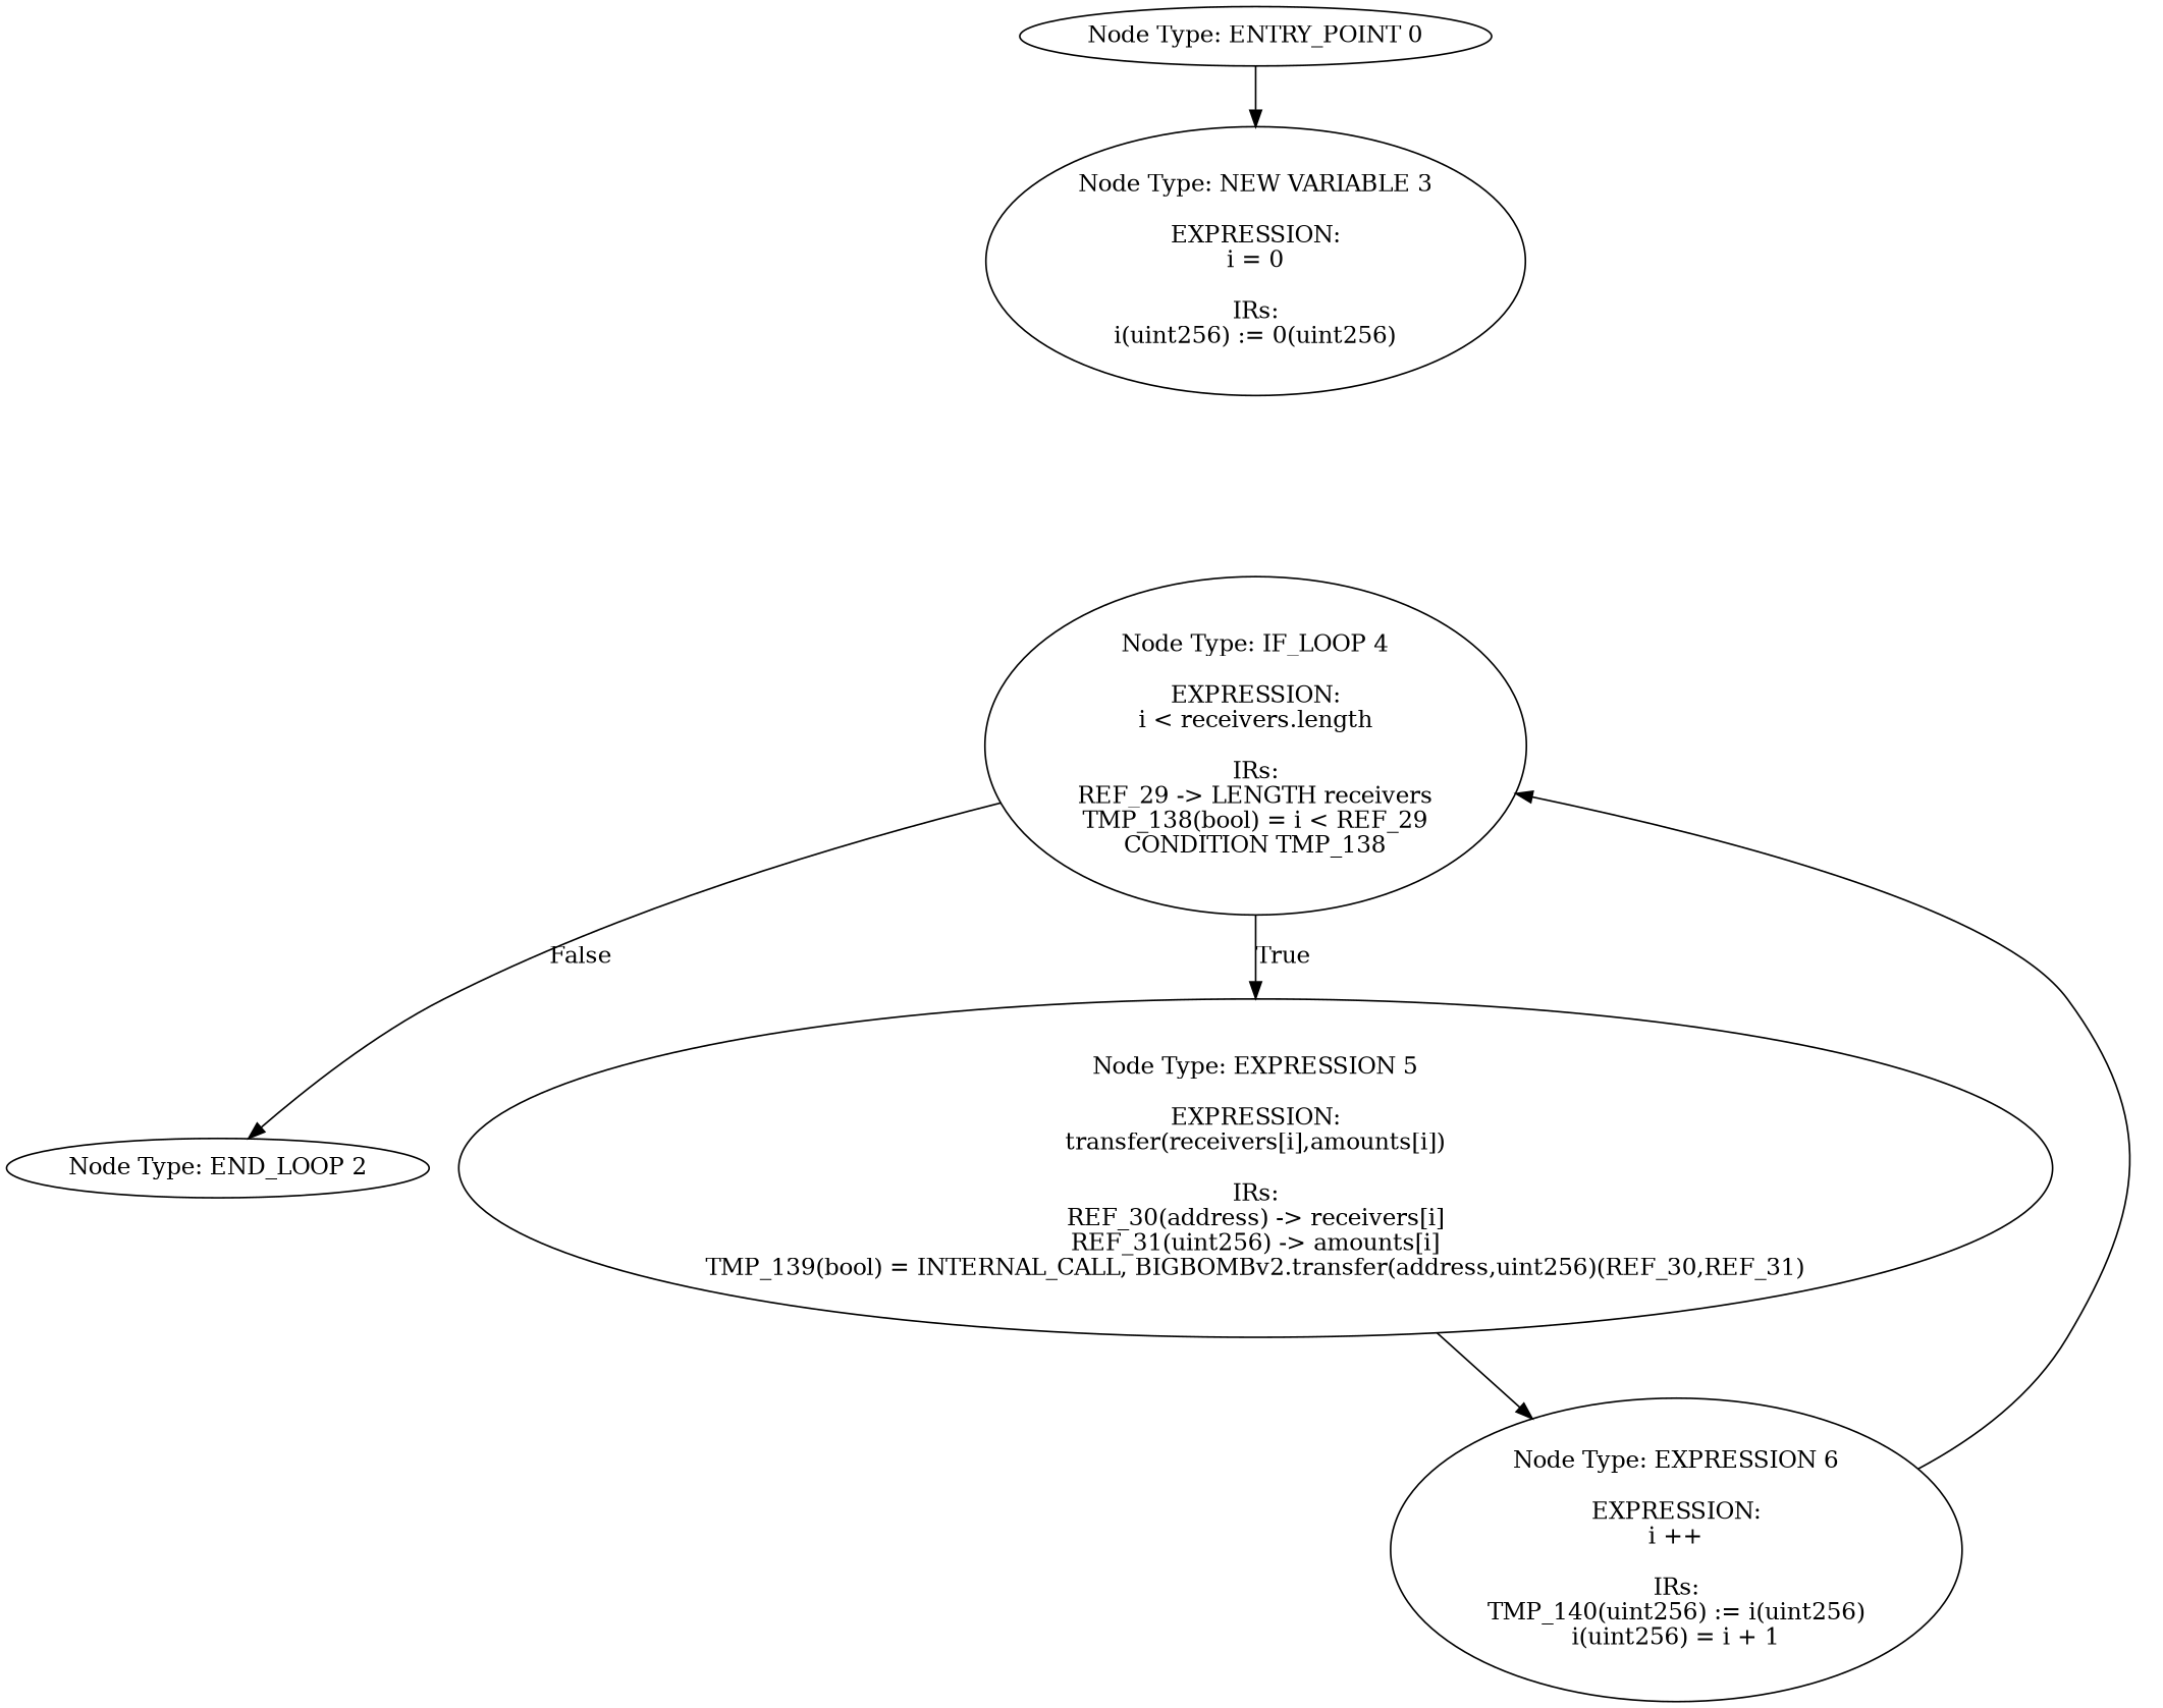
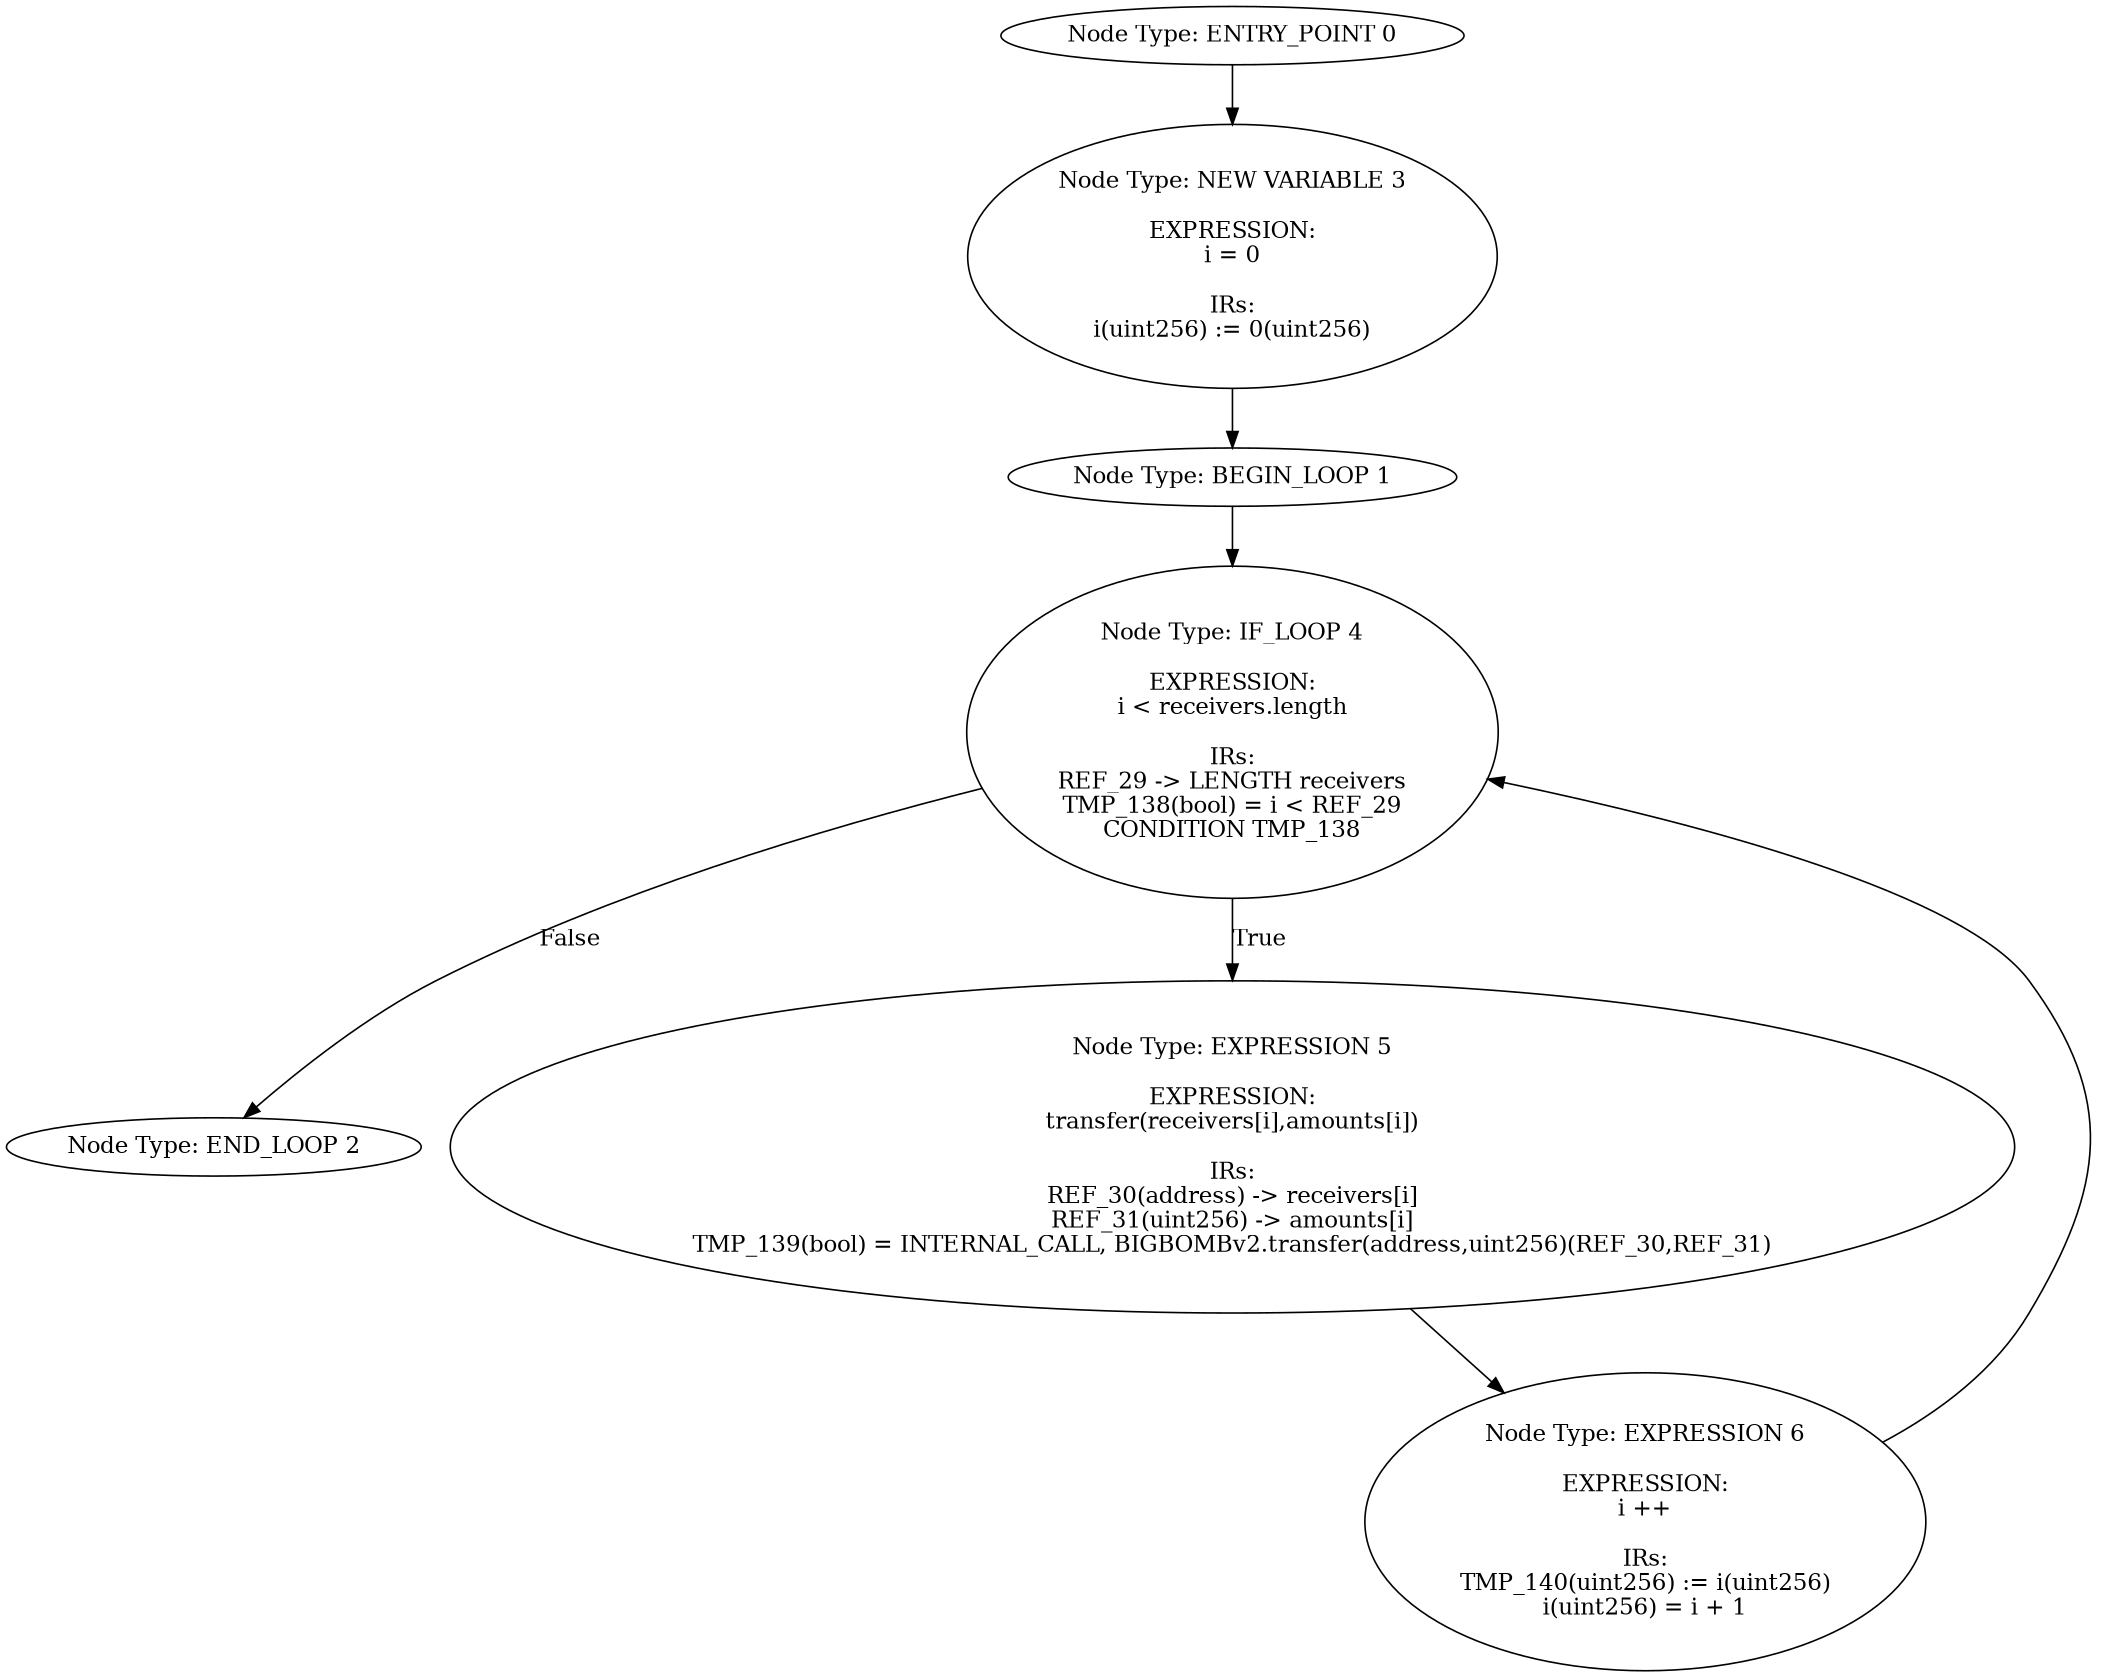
  digraph {
    n1 [label="Node Type: ENTRY_POINT 0\n"]
    n2 [label="Node Type: NEW VARIABLE 3\n\nEXPRESSION:\ni = 0\n\nIRs:\ni(uint256) := 0(uint256)"]
+   n3 [label="Node Type: BEGIN_LOOP 1\n"]
    n4 [label="Node Type: IF_LOOP 4\n\nEXPRESSION:\ni < receivers.length\n\nIRs:\nREF_29 -> LENGTH receivers\nTMP_138(bool) = i < REF_29\nCONDITION TMP_138"]
    n5 [label="Node Type: END_LOOP 2\n"]
    n6 [label="Node Type: EXPRESSION 5\n\nEXPRESSION:\ntransfer(receivers[i],amounts[i])\n\nIRs:\nREF_30(address) -> receivers[i]\nREF_31(uint256) -> amounts[i]\nTMP_139(bool) = INTERNAL_CALL, BIGBOMBv2.transfer(address,uint256)(REF_30,REF_31)"]
    n7 [label="Node Type: EXPRESSION 6\n\nEXPRESSION:\ni ++\n\nIRs:\nTMP_140(uint256) := i(uint256)\ni(uint256) = i + 1"]
    n1 -> n2
+   n2 -> n3
+   n3 -> n4
    n4 -> n5 [label=False]
    n4 -> n6 [label=True]
    n6 -> n7
    n7 -> n4
  }
